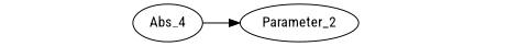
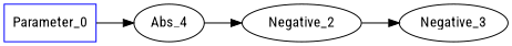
  digraph {
    fontname="Roboto Condensed"
    rankdir=LR
    node [color=black fontname="Roboto Condensed" shape=ellipse]
    edge [fontname="Roboto Condensed"]
+   Parameter_0 [color=blue shape=box]
    n2 [label=Abs_4]
-   Negative_2 [label=Parameter_2]
+   Negative_2
+   Negative_3
+   Parameter_0 -> n2
    n2 -> Negative_2
+   Negative_2 -> Negative_3
  }
